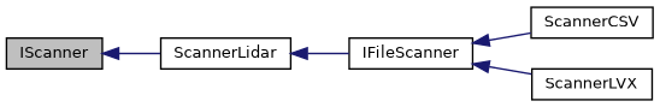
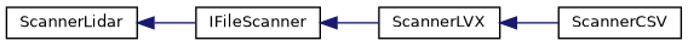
  digraph {
    rankdir=LR
    node [color=black fillcolor=white fontname=Helvetica fontsize=10 shape=record style=filled]
    edge [color=midnightblue dir=back fontname=Helvetica fontsize=10 labelfontname=Helvetica labelfontsize=10 style=solid]
-   n1 [fillcolor=grey75 fontcolor=black height=0.2 label=IScanner width=0.4]
    n2 [height=0.2 label=ScannerLidar width=0.4]
    n3 [height=0.2 label=IFileScanner width=0.4]
    n4 [height=0.2 label=ScannerCSV width=0.4]
    n5 [height=0.2 label=ScannerLVX width=0.4]
-   n1 -> n2
    n2 -> n3
-   n3 -> n4
+   n5 -> n4
    n3 -> n5
  }
